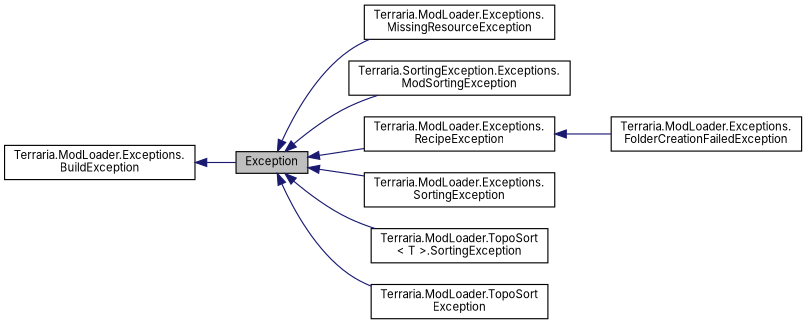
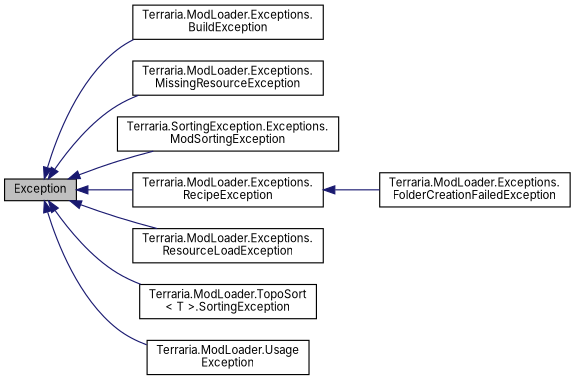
  digraph {
    fontname=Inter
    rankdir=LR
    node [color=black fillcolor=white fontname=Inter fontsize=10 shape=record style=filled]
    edge [color=midnightblue dir=back fontname=Inter fontsize=10 labelfontname=Helvetica labelfontsize=10 style=solid]
    n1 [fillcolor=grey75 fontcolor=black height=0.2 label=Exception width=0.4]
    n2 [height=0.2 label="Terraria.ModLoader.Exceptions.\lBuildException" width=0.4]
    n3 [height=0.2 label="Terraria.ModLoader.Exceptions.\lMissingResourceException" width=0.4]
    n4 [height=0.2 label="Terraria.SortingException.Exceptions.\lModSortingException" width=0.4]
    n5 [height=0.2 label="Terraria.ModLoader.Exceptions.\lRecipeException" width=0.4]
-   n6 [height=0.2 label="Terraria.ModLoader.Exceptions.\lSortingException" width=0.4]
+   n6 [height=0.2 label="Terraria.ModLoader.Exceptions.\lResourceLoadException" width=0.4]
    n7 [height=0.2 label="Terraria.ModLoader.TopoSort\l\< T \>.SortingException" width=0.4]
-   n8 [height=0.2 label="Terraria.ModLoader.TopoSort\lException" width=0.4]
+   n8 [height=0.2 label="Terraria.ModLoader.Usage\lException" width=0.4]
    n9 [height=0.2 label="Terraria.ModLoader.Exceptions.\lFolderCreationFailedException" width=0.4]
-   n2 -> n1
+   n1 -> n2
    n1 -> n3
    n1 -> n4
    n1 -> n5
    n1 -> n6
    n1 -> n7
    n1 -> n8
    n5 -> n9
  }
